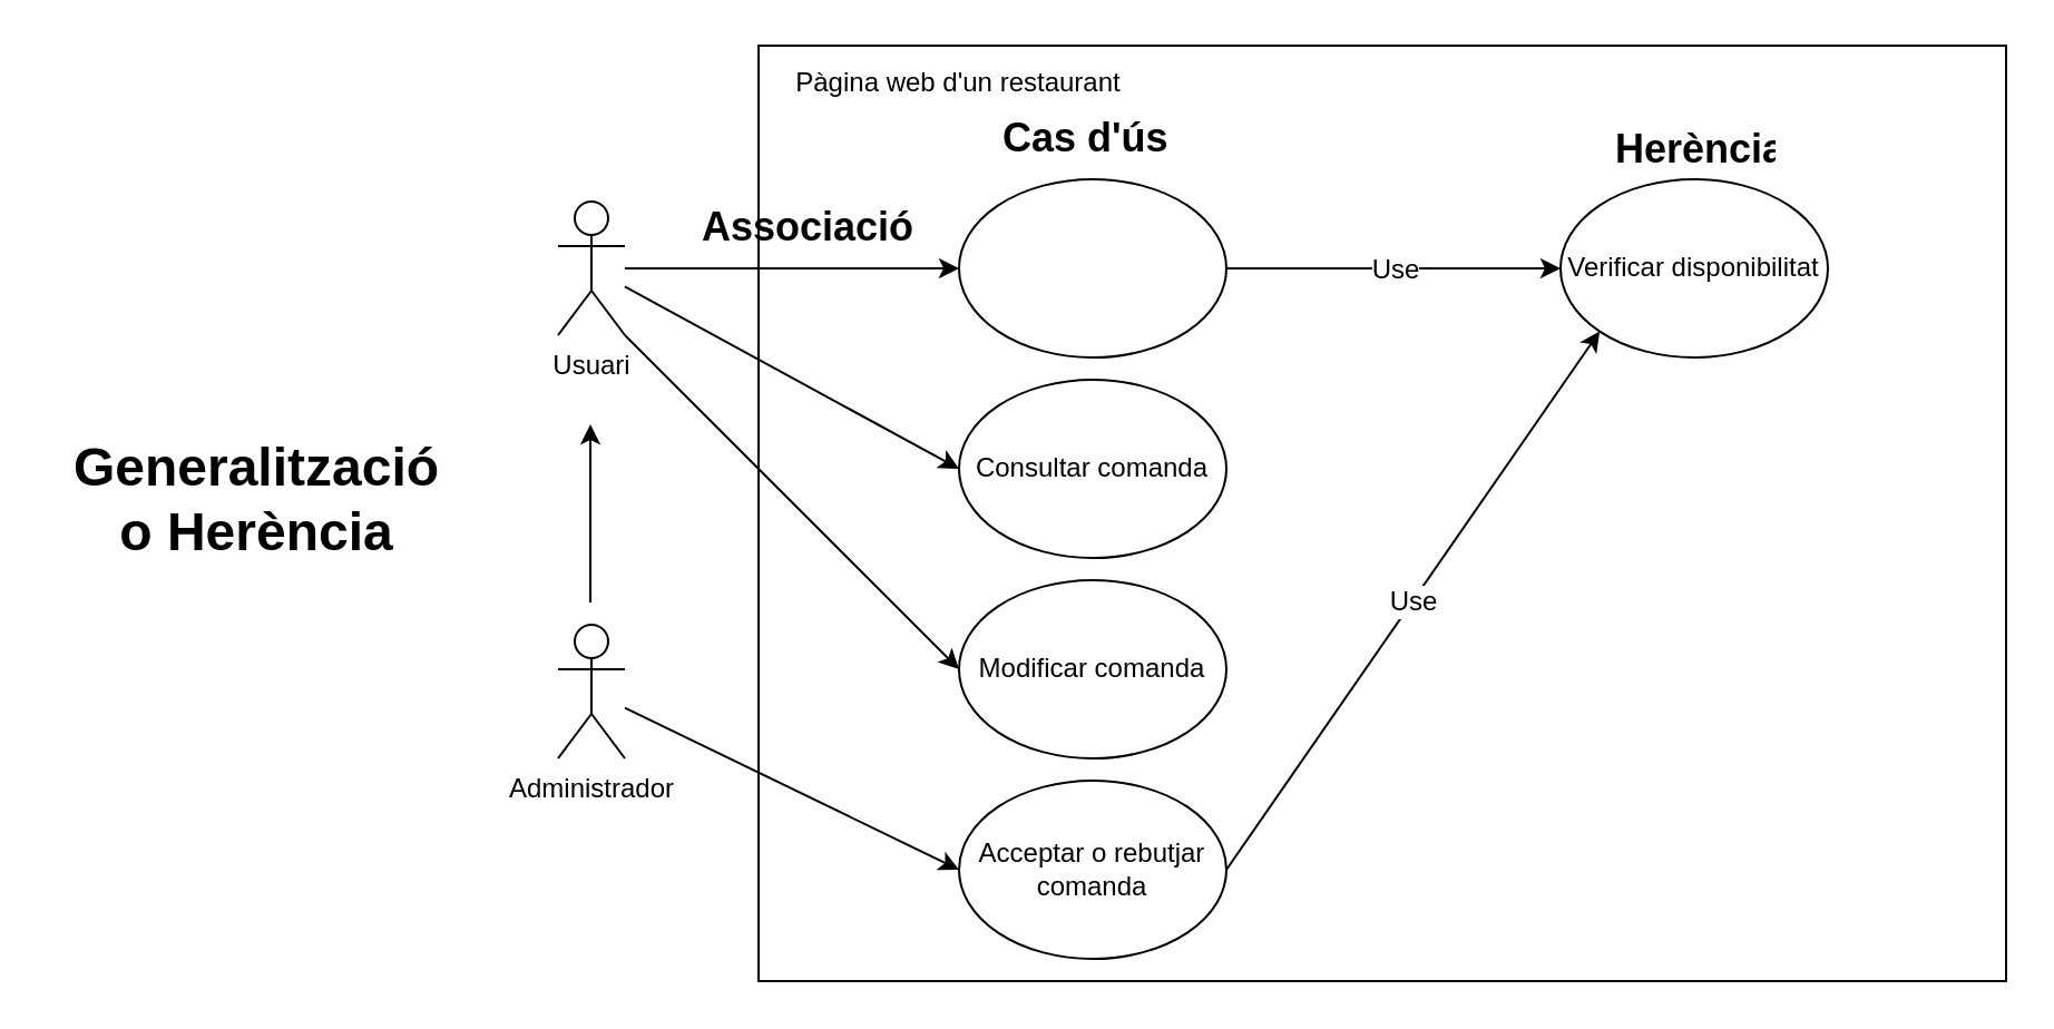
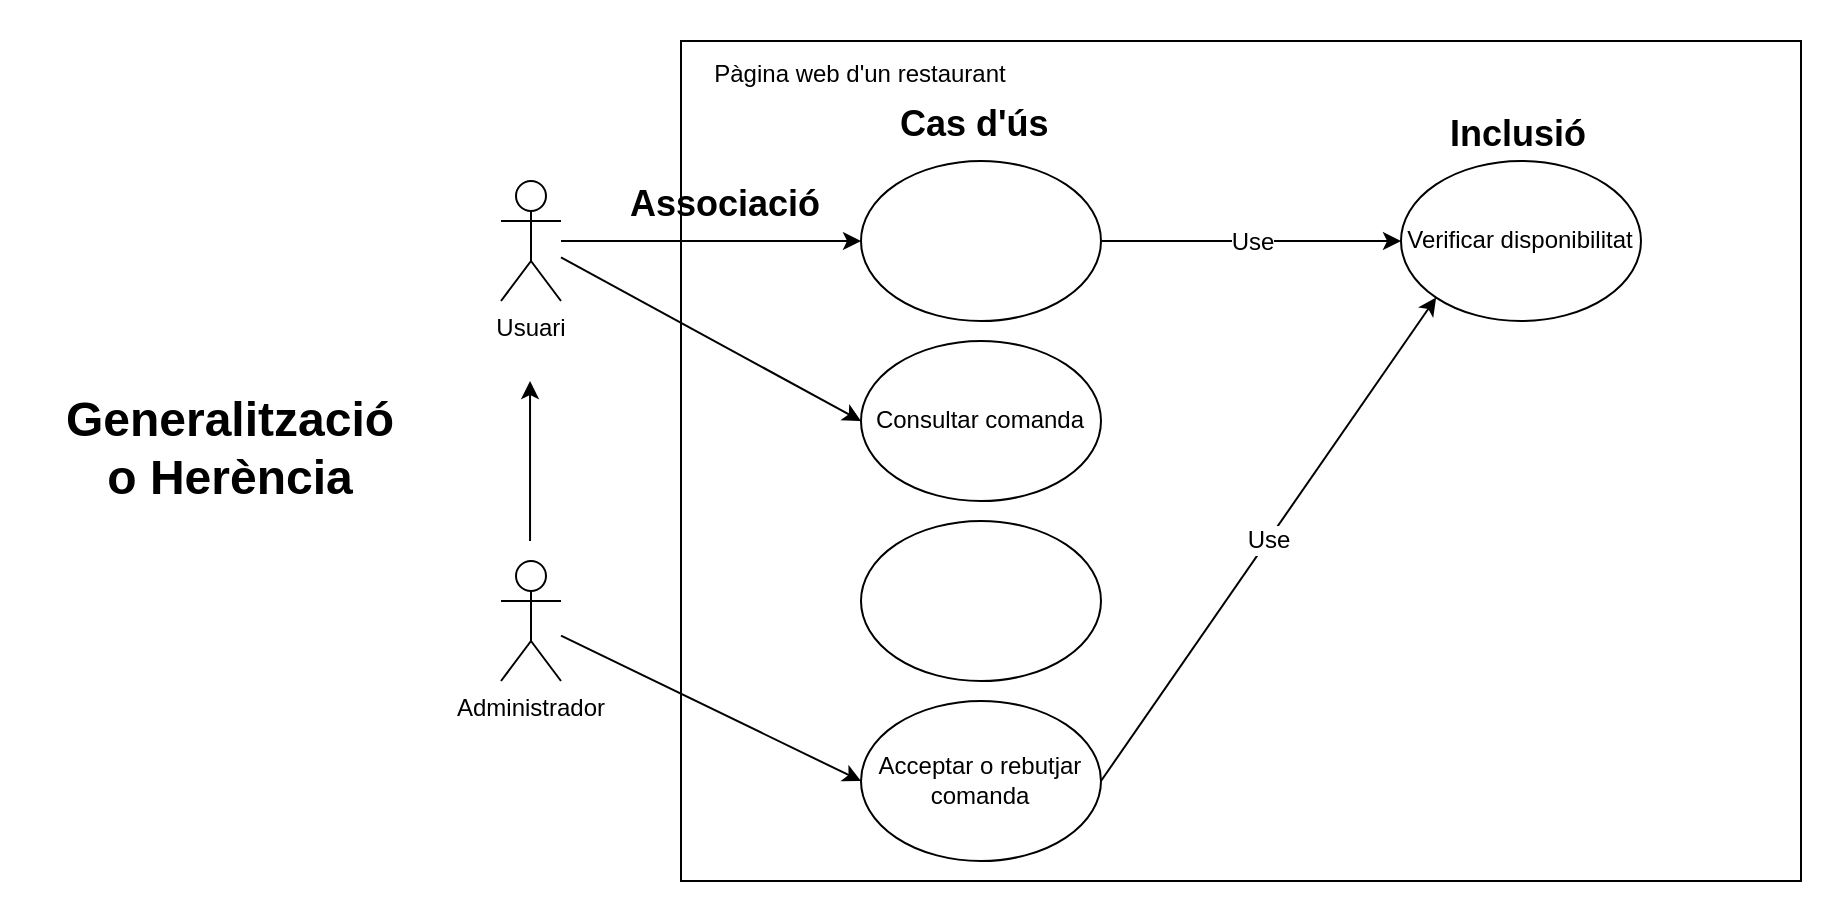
  <mxCell id="0" />
  <mxCell id="1" parent="0" />
  <mxCell id="2" value="Usuari" style="shape=umlActor;verticalLabelPosition=bottom;verticalAlign=top;html=1;outlineConnect=0;" vertex="1" parent="1"><mxGeometry x="250" y="90" width="30" height="60" as="geometry" /></mxCell>
  <mxCell id="3" value="Administrador" style="shape=umlActor;verticalLabelPosition=bottom;verticalAlign=top;html=1;outlineConnect=0;" vertex="1" parent="1"><mxGeometry x="250" y="280" width="30" height="60" as="geometry" /></mxCell>
  <mxCell id="4" value="" style="rounded=0;whiteSpace=wrap;html=1;" vertex="1" parent="1"><mxGeometry x="340" y="20" width="560" height="420" as="geometry" /></mxCell>
  <mxCell id="5" value="&lt;h1&gt;Generalització o Herència&lt;/h1&gt;" style="text;html=1;strokeColor=none;fillColor=none;spacing=5;spacingTop=-20;whiteSpace=wrap;overflow=hidden;rounded=0;align=center;" vertex="1" parent="1"><mxGeometry x="20" y="190" width="190" height="70" as="geometry" /></mxCell>
  <mxCell id="6" value="" style="endArrow=classic;html=1;rounded=0;" edge="1" parent="1"><mxGeometry width="50" height="50" relative="1" as="geometry"><mxPoint x="264.52" y="270" as="sourcePoint" /><mxPoint x="264.52" y="190" as="targetPoint" /></mxGeometry></mxCell>
  <mxCell id="7" value="" style="ellipse;whiteSpace=wrap;html=1;" vertex="1" parent="1"><mxGeometry x="430" y="80" width="120" height="80" as="geometry" /></mxCell>
  <mxCell id="8" value="" style="ellipse;whiteSpace=wrap;html=1;" vertex="1" parent="1"><mxGeometry x="430" y="170" width="120" height="80" as="geometry" /></mxCell>
  <mxCell id="9" value="" style="ellipse;whiteSpace=wrap;html=1;" vertex="1" parent="1"><mxGeometry x="430" y="260" width="120" height="80" as="geometry" /></mxCell>
  <mxCell id="10" value="" style="ellipse;whiteSpace=wrap;html=1;" vertex="1" parent="1"><mxGeometry x="430" y="350" width="120" height="80" as="geometry" /></mxCell>
  <mxCell id="11" value="Consultar comanda" style="text;html=1;strokeColor=none;fillColor=none;align=center;verticalAlign=middle;whiteSpace=wrap;rounded=0;" vertex="1" parent="1"><mxGeometry x="430" y="195" width="120" height="30" as="geometry" /></mxCell>
- <mxCell id="12" value="Modificar comanda" style="text;html=1;strokeColor=none;fillColor=none;align=center;verticalAlign=middle;whiteSpace=wrap;rounded=0;" vertex="1" parent="1"><mxGeometry x="430" y="285" width="120" height="30" as="geometry" /></mxCell>
  <mxCell id="13" value="Acceptar o rebutjar comanda" style="text;html=1;strokeColor=none;fillColor=none;align=center;verticalAlign=middle;whiteSpace=wrap;rounded=0;" vertex="1" parent="1"><mxGeometry x="430" y="375" width="120" height="30" as="geometry" /></mxCell>
  <mxCell id="14" value="" style="endArrow=classic;html=1;rounded=0;entryX=0;entryY=0.5;entryDx=0;entryDy=0;" edge="1" parent="1" source="3" target="13"><mxGeometry width="50" height="50" relative="1" as="geometry"><mxPoint x="300" y="320" as="sourcePoint" /><mxPoint x="480" y="260" as="targetPoint" /></mxGeometry></mxCell>
  <mxCell id="15" value="" style="endArrow=classic;html=1;rounded=0;entryX=0;entryY=0.5;entryDx=0;entryDy=0;" edge="1" parent="1" source="2" target="7"><mxGeometry width="50" height="50" relative="1" as="geometry"><mxPoint x="430" y="310" as="sourcePoint" /><mxPoint x="480" y="260" as="targetPoint" /></mxGeometry></mxCell>
  <mxCell id="16" value="" style="endArrow=classic;html=1;rounded=0;entryX=0;entryY=0.5;entryDx=0;entryDy=0;" edge="1" parent="1" source="2" target="8"><mxGeometry width="50" height="50" relative="1" as="geometry"><mxPoint x="430" y="310" as="sourcePoint" /><mxPoint x="480" y="260" as="targetPoint" /></mxGeometry></mxCell>
- <mxCell id="17" value="" style="endArrow=classic;html=1;rounded=0;exitX=1;exitY=1;exitDx=0;exitDy=0;exitPerimeter=0;entryX=0;entryY=0.5;entryDx=0;entryDy=0;" edge="1" parent="1" source="2" target="12"><mxGeometry width="50" height="50" relative="1" as="geometry"><mxPoint x="430" y="310" as="sourcePoint" /><mxPoint x="480" y="260" as="targetPoint" /></mxGeometry></mxCell>
  <mxCell id="18" value="&lt;h1&gt;&lt;font style=&quot;font-size: 18px;&quot;&gt;Cas d'ús&lt;/font&gt;&lt;/h1&gt;" style="text;html=1;strokeColor=none;fillColor=none;spacing=5;spacingTop=-20;whiteSpace=wrap;overflow=hidden;rounded=0;" vertex="1" parent="1"><mxGeometry x="445" y="40" width="190" height="50" as="geometry" /></mxCell>
  <mxCell id="19" value="&lt;h1&gt;&lt;span style=&quot;font-size: 18px;&quot;&gt;Associació&lt;/span&gt;&lt;/h1&gt;" style="text;html=1;strokeColor=none;fillColor=none;spacing=5;spacingTop=-20;whiteSpace=wrap;overflow=hidden;rounded=0;fontSize=18;" vertex="1" parent="1"><mxGeometry x="310" y="60" width="120" height="60" as="geometry" /></mxCell>
  <mxCell id="20" value="&lt;font style=&quot;font-size: 12px;&quot;&gt;Pàgina web d'un restaurant&lt;/font&gt;" style="text;html=1;strokeColor=none;fillColor=none;align=center;verticalAlign=middle;whiteSpace=wrap;rounded=0;fontSize=18;" vertex="1" parent="1"><mxGeometry x="350" y="20" width="160" height="30" as="geometry" /></mxCell>
  <mxCell id="21" value="" style="ellipse;whiteSpace=wrap;html=1;fontSize=12;" vertex="1" parent="1"><mxGeometry x="700" y="80" width="120" height="80" as="geometry" /></mxCell>
  <mxCell id="22" value="" style="endArrow=classic;html=1;rounded=0;fontSize=12;exitX=1;exitY=0.5;exitDx=0;exitDy=0;entryX=0;entryY=0.5;entryDx=0;entryDy=0;" edge="1" parent="1" source="7" target="21"><mxGeometry relative="1" as="geometry"><mxPoint x="470" y="240" as="sourcePoint" /><mxPoint x="570" y="240" as="targetPoint" /></mxGeometry></mxCell>
  <mxCell id="23" value="Use" style="edgeLabel;resizable=0;html=1;align=center;verticalAlign=middle;fontSize=12;" connectable="0" vertex="1" parent="22"><mxGeometry relative="1" as="geometry" /></mxCell>
  <mxCell id="24" value="Verificar disponibilitat" style="text;html=1;strokeColor=none;fillColor=none;align=center;verticalAlign=middle;whiteSpace=wrap;rounded=0;fontSize=12;" vertex="1" parent="1"><mxGeometry x="700" y="105" width="120" height="30" as="geometry" /></mxCell>
  <mxCell id="25" value="" style="endArrow=classic;html=1;rounded=0;fontSize=12;exitX=1;exitY=0.5;exitDx=0;exitDy=0;entryX=0;entryY=1;entryDx=0;entryDy=0;" edge="1" parent="1" source="13" target="21"><mxGeometry relative="1" as="geometry"><mxPoint x="470" y="240" as="sourcePoint" /><mxPoint x="570" y="240" as="targetPoint" /></mxGeometry></mxCell>
  <mxCell id="26" value="Use" style="edgeLabel;resizable=0;html=1;align=center;verticalAlign=middle;fontSize=12;" connectable="0" vertex="1" parent="25"><mxGeometry relative="1" as="geometry" /></mxCell>
- <mxCell id="27" value="&lt;h1&gt;&lt;font style=&quot;font-size: 18px;&quot;&gt;Herència&lt;/font&gt;&lt;/h1&gt;" style="text;html=1;strokeColor=none;fillColor=none;spacing=5;spacingTop=-20;whiteSpace=wrap;overflow=hidden;rounded=0;fontSize=12;" vertex="1" parent="1"><mxGeometry x="720" y="45" width="80" height="40" as="geometry" /></mxCell>
+ <mxCell id="27" value="&lt;h1&gt;&lt;font style=&quot;font-size: 18px;&quot;&gt;Inclusió&lt;/font&gt;&lt;/h1&gt;" style="text;html=1;strokeColor=none;fillColor=none;spacing=5;spacingTop=-20;whiteSpace=wrap;overflow=hidden;rounded=0;fontSize=12;" vertex="1" parent="1"><mxGeometry x="720" y="45" width="80" height="40" as="geometry" /></mxCell>
